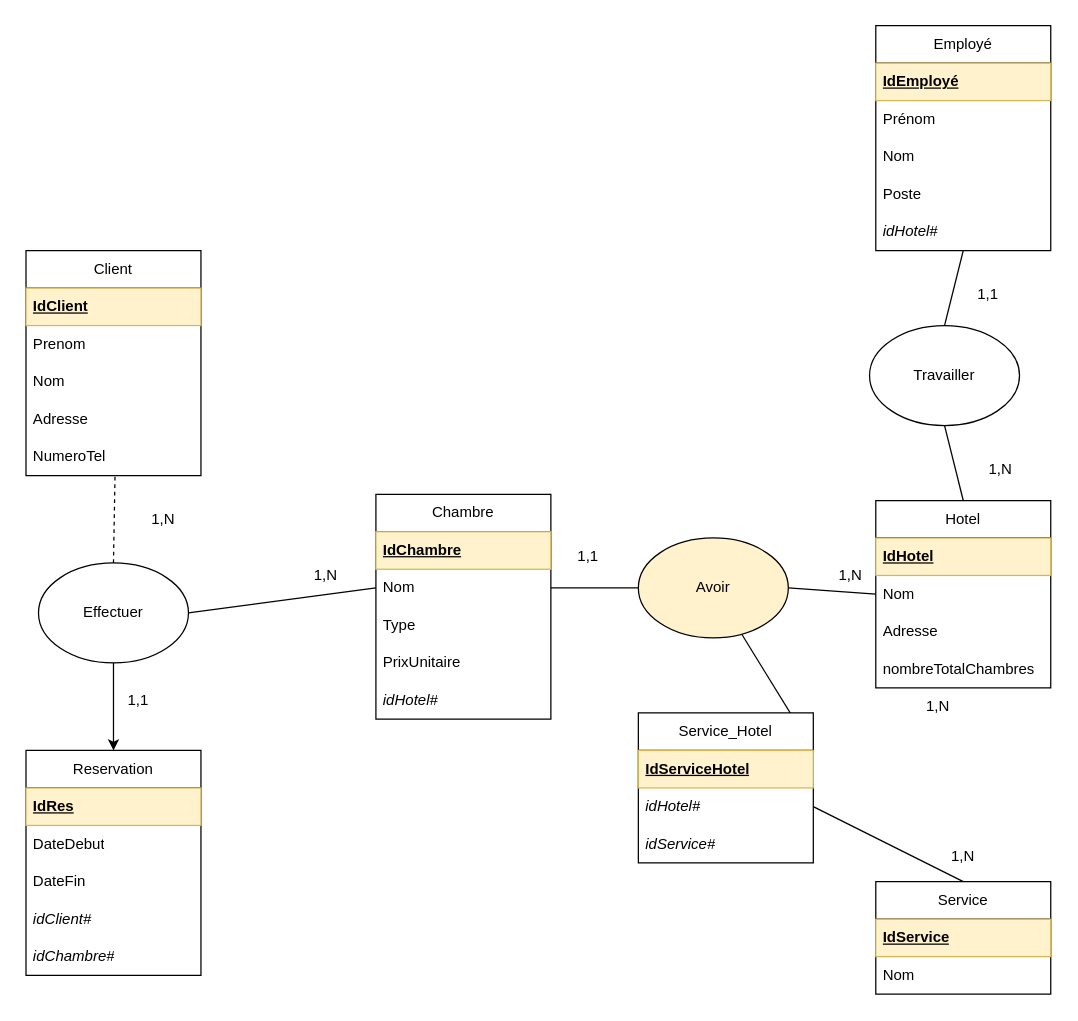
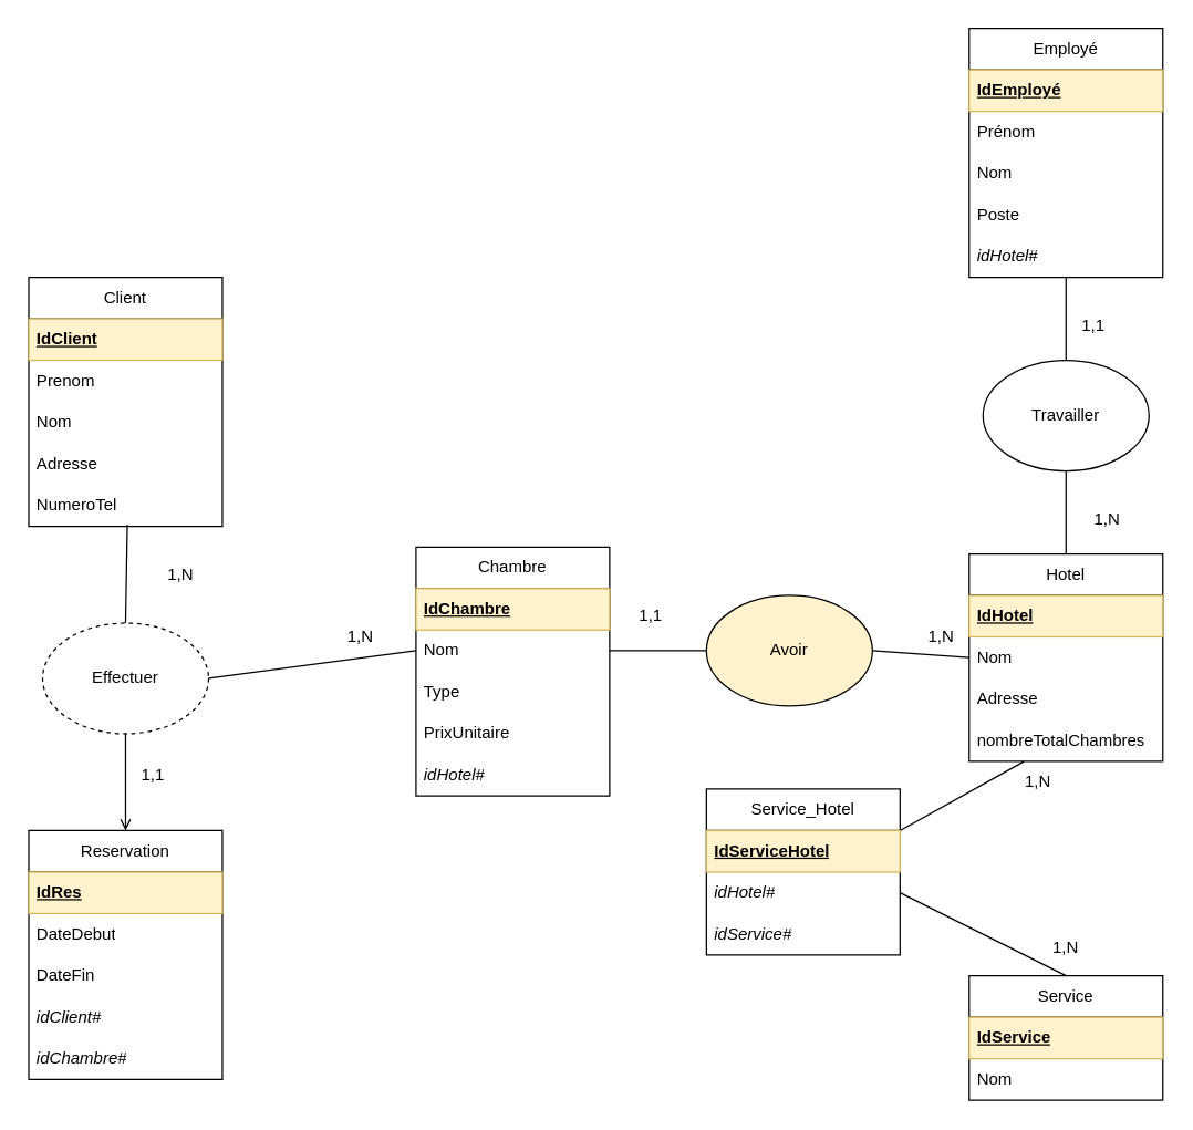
  <mxCell id="0" />
  <mxCell id="1" parent="0" />
  <mxCell id="2" value="Hotel" style="swimlane;fontStyle=0;childLayout=stackLayout;horizontal=1;startSize=30;horizontalStack=0;resizeParent=1;resizeParentMax=0;resizeLast=0;collapsible=1;marginBottom=0;whiteSpace=wrap;html=1;" parent="1" vertex="1"><mxGeometry x="700" y="400" width="140" height="150" as="geometry" /></mxCell>
  <mxCell id="3" value="&lt;u&gt;&lt;b&gt;IdHotel&lt;/b&gt;&lt;/u&gt;" style="text;strokeColor=#d6b656;fillColor=#fff2cc;align=left;verticalAlign=middle;spacingLeft=4;spacingRight=4;overflow=hidden;points=[[0,0.5],[1,0.5]];portConstraint=eastwest;rotatable=0;whiteSpace=wrap;html=1;" parent="2" vertex="1"><mxGeometry y="30" width="140" height="30" as="geometry" /></mxCell>
  <mxCell id="4" value="Nom" style="text;strokeColor=none;fillColor=none;align=left;verticalAlign=middle;spacingLeft=4;spacingRight=4;overflow=hidden;points=[[0,0.5],[1,0.5]];portConstraint=eastwest;rotatable=0;whiteSpace=wrap;html=1;" parent="2" vertex="1"><mxGeometry y="60" width="140" height="30" as="geometry" /></mxCell>
  <mxCell id="5" value="Adresse" style="text;strokeColor=none;fillColor=none;align=left;verticalAlign=middle;spacingLeft=4;spacingRight=4;overflow=hidden;points=[[0,0.5],[1,0.5]];portConstraint=eastwest;rotatable=0;whiteSpace=wrap;html=1;" parent="2" vertex="1"><mxGeometry y="90" width="140" height="30" as="geometry" /></mxCell>
  <mxCell id="6" value="nombreTotalChambres" style="text;strokeColor=none;fillColor=none;align=left;verticalAlign=middle;spacingLeft=4;spacingRight=4;overflow=hidden;points=[[0,0.5],[1,0.5]];portConstraint=eastwest;rotatable=0;whiteSpace=wrap;html=1;" vertex="1" parent="2"><mxGeometry y="120" width="140" height="30" as="geometry" /></mxCell>
  <mxCell id="7" value="Chambre" style="swimlane;fontStyle=0;childLayout=stackLayout;horizontal=1;startSize=30;horizontalStack=0;resizeParent=1;resizeParentMax=0;resizeLast=0;collapsible=1;marginBottom=0;whiteSpace=wrap;html=1;" parent="1" vertex="1"><mxGeometry x="300" y="395" width="140" height="180" as="geometry" /></mxCell>
  <mxCell id="8" value="&lt;u&gt;&lt;b&gt;IdChambre&lt;/b&gt;&lt;/u&gt;" style="text;strokeColor=#d6b656;fillColor=#fff2cc;align=left;verticalAlign=middle;spacingLeft=4;spacingRight=4;overflow=hidden;points=[[0,0.5],[1,0.5]];portConstraint=eastwest;rotatable=0;whiteSpace=wrap;html=1;" parent="7" vertex="1"><mxGeometry y="30" width="140" height="30" as="geometry" /></mxCell>
  <mxCell id="9" value="Nom" style="text;strokeColor=none;fillColor=none;align=left;verticalAlign=middle;spacingLeft=4;spacingRight=4;overflow=hidden;points=[[0,0.5],[1,0.5]];portConstraint=eastwest;rotatable=0;whiteSpace=wrap;html=1;" parent="7" vertex="1"><mxGeometry y="60" width="140" height="30" as="geometry" /></mxCell>
  <mxCell id="10" value="Type" style="text;strokeColor=none;fillColor=none;align=left;verticalAlign=middle;spacingLeft=4;spacingRight=4;overflow=hidden;points=[[0,0.5],[1,0.5]];portConstraint=eastwest;rotatable=0;whiteSpace=wrap;html=1;" parent="7" vertex="1"><mxGeometry y="90" width="140" height="30" as="geometry" /></mxCell>
  <mxCell id="11" value="PrixUnitaire" style="text;strokeColor=none;fillColor=none;align=left;verticalAlign=middle;spacingLeft=4;spacingRight=4;overflow=hidden;points=[[0,0.5],[1,0.5]];portConstraint=eastwest;rotatable=0;whiteSpace=wrap;html=1;" parent="7" vertex="1"><mxGeometry y="120" width="140" height="30" as="geometry" /></mxCell>
  <mxCell id="12" value="&lt;i&gt;idHotel#&lt;/i&gt;" style="text;strokeColor=none;fillColor=none;align=left;verticalAlign=middle;spacingLeft=4;spacingRight=4;overflow=hidden;points=[[0,0.5],[1,0.5]];portConstraint=eastwest;rotatable=0;whiteSpace=wrap;html=1;" parent="7" vertex="1"><mxGeometry y="150" width="140" height="30" as="geometry" /></mxCell>
  <mxCell id="13" value="Client" style="swimlane;fontStyle=0;childLayout=stackLayout;horizontal=1;startSize=30;horizontalStack=0;resizeParent=1;resizeParentMax=0;resizeLast=0;collapsible=1;marginBottom=0;whiteSpace=wrap;html=1;" parent="1" vertex="1"><mxGeometry x="20" y="200" width="140" height="180" as="geometry" /></mxCell>
  <mxCell id="14" value="&lt;u&gt;&lt;b&gt;IdClient&lt;/b&gt;&lt;/u&gt;" style="text;strokeColor=#d6b656;fillColor=#fff2cc;align=left;verticalAlign=middle;spacingLeft=4;spacingRight=4;overflow=hidden;points=[[0,0.5],[1,0.5]];portConstraint=eastwest;rotatable=0;whiteSpace=wrap;html=1;" parent="13" vertex="1"><mxGeometry y="30" width="140" height="30" as="geometry" /></mxCell>
  <mxCell id="15" value="Prenom" style="text;strokeColor=none;fillColor=none;align=left;verticalAlign=middle;spacingLeft=4;spacingRight=4;overflow=hidden;points=[[0,0.5],[1,0.5]];portConstraint=eastwest;rotatable=0;whiteSpace=wrap;html=1;" parent="13" vertex="1"><mxGeometry y="60" width="140" height="30" as="geometry" /></mxCell>
  <mxCell id="16" value="Nom" style="text;strokeColor=none;fillColor=none;align=left;verticalAlign=middle;spacingLeft=4;spacingRight=4;overflow=hidden;points=[[0,0.5],[1,0.5]];portConstraint=eastwest;rotatable=0;whiteSpace=wrap;html=1;" parent="13" vertex="1"><mxGeometry y="90" width="140" height="30" as="geometry" /></mxCell>
  <mxCell id="17" value="Adresse" style="text;strokeColor=none;fillColor=none;align=left;verticalAlign=middle;spacingLeft=4;spacingRight=4;overflow=hidden;points=[[0,0.5],[1,0.5]];portConstraint=eastwest;rotatable=0;whiteSpace=wrap;html=1;" parent="13" vertex="1"><mxGeometry y="120" width="140" height="30" as="geometry" /></mxCell>
  <mxCell id="18" value="NumeroTel" style="text;strokeColor=none;fillColor=none;align=left;verticalAlign=middle;spacingLeft=4;spacingRight=4;overflow=hidden;points=[[0,0.5],[1,0.5]];portConstraint=eastwest;rotatable=0;whiteSpace=wrap;html=1;" parent="13" vertex="1"><mxGeometry y="150" width="140" height="30" as="geometry" /></mxCell>
  <mxCell id="19" value="Employé" style="swimlane;fontStyle=0;childLayout=stackLayout;horizontal=1;startSize=30;horizontalStack=0;resizeParent=1;resizeParentMax=0;resizeLast=0;collapsible=1;marginBottom=0;whiteSpace=wrap;html=1;" parent="1" vertex="1"><mxGeometry x="700" y="20" width="140" height="180" as="geometry" /></mxCell>
  <mxCell id="20" value="&lt;u&gt;&lt;b&gt;IdEmployé&lt;/b&gt;&lt;/u&gt;" style="text;strokeColor=#d6b656;fillColor=#fff2cc;align=left;verticalAlign=middle;spacingLeft=4;spacingRight=4;overflow=hidden;points=[[0,0.5],[1,0.5]];portConstraint=eastwest;rotatable=0;whiteSpace=wrap;html=1;" parent="19" vertex="1"><mxGeometry y="30" width="140" height="30" as="geometry" /></mxCell>
  <mxCell id="21" value="Prénom" style="text;strokeColor=none;fillColor=none;align=left;verticalAlign=middle;spacingLeft=4;spacingRight=4;overflow=hidden;points=[[0,0.5],[1,0.5]];portConstraint=eastwest;rotatable=0;whiteSpace=wrap;html=1;" parent="19" vertex="1"><mxGeometry y="60" width="140" height="30" as="geometry" /></mxCell>
  <mxCell id="22" value="Nom" style="text;strokeColor=none;fillColor=none;align=left;verticalAlign=middle;spacingLeft=4;spacingRight=4;overflow=hidden;points=[[0,0.5],[1,0.5]];portConstraint=eastwest;rotatable=0;whiteSpace=wrap;html=1;" parent="19" vertex="1"><mxGeometry y="90" width="140" height="30" as="geometry" /></mxCell>
  <mxCell id="23" value="Poste" style="text;strokeColor=none;fillColor=none;align=left;verticalAlign=middle;spacingLeft=4;spacingRight=4;overflow=hidden;points=[[0,0.5],[1,0.5]];portConstraint=eastwest;rotatable=0;whiteSpace=wrap;html=1;" parent="19" vertex="1"><mxGeometry y="120" width="140" height="30" as="geometry" /></mxCell>
  <mxCell id="24" value="&lt;i&gt;idHotel#&lt;/i&gt;" style="text;strokeColor=none;fillColor=none;align=left;verticalAlign=middle;spacingLeft=4;spacingRight=4;overflow=hidden;points=[[0,0.5],[1,0.5]];portConstraint=eastwest;rotatable=0;whiteSpace=wrap;html=1;" parent="19" vertex="1"><mxGeometry y="150" width="140" height="30" as="geometry" /></mxCell>
  <mxCell id="25" value="Reservation" style="swimlane;fontStyle=0;childLayout=stackLayout;horizontal=1;startSize=30;horizontalStack=0;resizeParent=1;resizeParentMax=0;resizeLast=0;collapsible=1;marginBottom=0;whiteSpace=wrap;html=1;" parent="1" vertex="1"><mxGeometry x="20" y="600" width="140" height="180" as="geometry" /></mxCell>
  <mxCell id="26" value="&lt;u&gt;&lt;b&gt;IdRes&lt;/b&gt;&lt;/u&gt;" style="text;strokeColor=#d6b656;fillColor=#fff2cc;align=left;verticalAlign=middle;spacingLeft=4;spacingRight=4;overflow=hidden;points=[[0,0.5],[1,0.5]];portConstraint=eastwest;rotatable=0;whiteSpace=wrap;html=1;" parent="25" vertex="1"><mxGeometry y="30" width="140" height="30" as="geometry" /></mxCell>
  <mxCell id="27" value="DateDebut" style="text;strokeColor=none;fillColor=none;align=left;verticalAlign=middle;spacingLeft=4;spacingRight=4;overflow=hidden;points=[[0,0.5],[1,0.5]];portConstraint=eastwest;rotatable=0;whiteSpace=wrap;html=1;" parent="25" vertex="1"><mxGeometry y="60" width="140" height="30" as="geometry" /></mxCell>
  <mxCell id="28" value="DateFin" style="text;strokeColor=none;fillColor=none;align=left;verticalAlign=middle;spacingLeft=4;spacingRight=4;overflow=hidden;points=[[0,0.5],[1,0.5]];portConstraint=eastwest;rotatable=0;whiteSpace=wrap;html=1;" parent="25" vertex="1"><mxGeometry y="90" width="140" height="30" as="geometry" /></mxCell>
  <mxCell id="29" value="&lt;i&gt;idClient#&lt;/i&gt;" style="text;strokeColor=none;fillColor=none;align=left;verticalAlign=middle;spacingLeft=4;spacingRight=4;overflow=hidden;points=[[0,0.5],[1,0.5]];portConstraint=eastwest;rotatable=0;whiteSpace=wrap;html=1;" parent="25" vertex="1"><mxGeometry y="120" width="140" height="30" as="geometry" /></mxCell>
  <mxCell id="30" value="&lt;i&gt;idChambre#&lt;/i&gt;" style="text;strokeColor=none;fillColor=none;align=left;verticalAlign=middle;spacingLeft=4;spacingRight=4;overflow=hidden;points=[[0,0.5],[1,0.5]];portConstraint=eastwest;rotatable=0;whiteSpace=wrap;html=1;" parent="25" vertex="1"><mxGeometry y="150" width="140" height="30" as="geometry" /></mxCell>
  <mxCell id="31" value="Service" style="swimlane;fontStyle=0;childLayout=stackLayout;horizontal=1;startSize=30;horizontalStack=0;resizeParent=1;resizeParentMax=0;resizeLast=0;collapsible=1;marginBottom=0;whiteSpace=wrap;html=1;" parent="1" vertex="1"><mxGeometry x="700" y="705" width="140" height="90" as="geometry" /></mxCell>
  <mxCell id="32" value="&lt;u&gt;&lt;b&gt;IdService&lt;/b&gt;&lt;/u&gt;" style="text;strokeColor=#d6b656;fillColor=#fff2cc;align=left;verticalAlign=middle;spacingLeft=4;spacingRight=4;overflow=hidden;points=[[0,0.5],[1,0.5]];portConstraint=eastwest;rotatable=0;whiteSpace=wrap;html=1;" parent="31" vertex="1"><mxGeometry y="30" width="140" height="30" as="geometry" /></mxCell>
  <mxCell id="33" value="Nom" style="text;strokeColor=none;fillColor=none;align=left;verticalAlign=middle;spacingLeft=4;spacingRight=4;overflow=hidden;points=[[0,0.5],[1,0.5]];portConstraint=eastwest;rotatable=0;whiteSpace=wrap;html=1;" parent="31" vertex="1"><mxGeometry y="60" width="140" height="30" as="geometry" /></mxCell>
  <mxCell id="34" value="" style="endArrow=none;html=1;rounded=0;entryX=1;entryY=0.5;entryDx=0;entryDy=0;exitX=0.5;exitY=0;exitDx=0;exitDy=0;" parent="1" source="31" target="57" edge="1"><mxGeometry width="50" height="50" relative="1" as="geometry"><mxPoint x="780" y="590" as="sourcePoint" /><mxPoint x="770" y="660" as="targetPoint" /></mxGeometry></mxCell>
- <mxCell id="35" value="" style="endArrow=none;html=1;rounded=0;exitX=1;exitY=0.25;exitDx=0;exitDy=0;" parent="1" source="55" target="38" edge="1"><mxGeometry width="50" height="50" relative="1" as="geometry"><mxPoint x="770" y="580" as="sourcePoint" /><mxPoint x="770" y="530" as="targetPoint" /></mxGeometry></mxCell>
+ <mxCell id="35" value="" style="endArrow=none;html=1;rounded=0;exitX=1;exitY=0.25;exitDx=0;exitDy=0;entryX=0.282;entryY=1.004;entryDx=0;entryDy=0;entryPerimeter=0;" parent="1" source="55" target="6" edge="1"><mxGeometry width="50" height="50" relative="1" as="geometry"><mxPoint x="770" y="580" as="sourcePoint" /><mxPoint x="770" y="530" as="targetPoint" /></mxGeometry></mxCell>
  <mxCell id="36" value="1,N" style="text;html=1;align=center;verticalAlign=middle;whiteSpace=wrap;rounded=0;" parent="1" vertex="1"><mxGeometry x="740" y="670" width="60" height="30" as="geometry" /></mxCell>
  <mxCell id="37" value="1,N" style="text;html=1;align=center;verticalAlign=middle;whiteSpace=wrap;rounded=0;" parent="1" vertex="1"><mxGeometry x="720" y="550" width="60" height="30" as="geometry" /></mxCell>
  <mxCell id="38" value="Avoir" style="ellipse;whiteSpace=wrap;html=1;fillColor=#fff2cc;" parent="1" vertex="1"><mxGeometry x="510" y="430" width="120" height="80" as="geometry" /></mxCell>
  <mxCell id="39" value="" style="endArrow=none;html=1;rounded=0;entryX=0;entryY=0.5;entryDx=0;entryDy=0;exitX=1;exitY=0.5;exitDx=0;exitDy=0;" parent="1" source="38" target="4" edge="1"><mxGeometry width="50" height="50" relative="1" as="geometry"><mxPoint x="580" y="600" as="sourcePoint" /><mxPoint x="630" y="550" as="targetPoint" /></mxGeometry></mxCell>
  <mxCell id="40" value="" style="endArrow=none;html=1;rounded=0;exitX=1;exitY=0.5;exitDx=0;exitDy=0;entryX=0;entryY=0.5;entryDx=0;entryDy=0;" parent="1" source="9" target="38" edge="1"><mxGeometry width="50" height="50" relative="1" as="geometry"><mxPoint x="430" y="610" as="sourcePoint" /><mxPoint x="480" y="560" as="targetPoint" /></mxGeometry></mxCell>
  <mxCell id="41" value="1,1" style="text;html=1;align=center;verticalAlign=middle;whiteSpace=wrap;rounded=0;" parent="1" vertex="1"><mxGeometry x="440" y="430" width="60" height="30" as="geometry" /></mxCell>
  <mxCell id="42" value="1,N" style="text;html=1;align=center;verticalAlign=middle;whiteSpace=wrap;rounded=0;" parent="1" vertex="1"><mxGeometry x="650" y="445" width="60" height="30" as="geometry" /></mxCell>
- <mxCell id="43" value="Effectuer" style="ellipse;whiteSpace=wrap;html=1;" parent="1" vertex="1"><mxGeometry x="30" y="450" width="120" height="80" as="geometry" /></mxCell>
- <mxCell id="44" value="" style="endArrow=none;html=1;rounded=0;entryX=0.509;entryY=0.962;entryDx=0;entryDy=0;entryPerimeter=0;exitX=0.5;exitY=0;exitDx=0;exitDy=0;dashed=1;" parent="1" source="43" target="18" edge="1"><mxGeometry width="50" height="50" relative="1" as="geometry"><mxPoint x="70" y="440" as="sourcePoint" /><mxPoint x="120" y="390" as="targetPoint" /></mxGeometry></mxCell>
+ <mxCell id="43" value="Effectuer" style="ellipse;whiteSpace=wrap;html=1;dashed=1;" parent="1" vertex="1"><mxGeometry x="30" y="450" width="120" height="80" as="geometry" /></mxCell>
+ <mxCell id="44" value="" style="endArrow=none;html=1;rounded=0;entryX=0.509;entryY=0.962;entryDx=0;entryDy=0;entryPerimeter=0;exitX=0.5;exitY=0;exitDx=0;exitDy=0;" parent="1" source="43" target="18" edge="1"><mxGeometry width="50" height="50" relative="1" as="geometry"><mxPoint x="70" y="440" as="sourcePoint" /><mxPoint x="120" y="390" as="targetPoint" /></mxGeometry></mxCell>
  <mxCell id="45" value="1,N" style="text;html=1;align=center;verticalAlign=middle;whiteSpace=wrap;rounded=0;" parent="1" vertex="1"><mxGeometry x="100" y="400" width="60" height="30" as="geometry" /></mxCell>
  <mxCell id="46" value="1,1" style="text;html=1;align=center;verticalAlign=middle;whiteSpace=wrap;rounded=0;" parent="1" vertex="1"><mxGeometry x="80" y="545" width="60" height="30" as="geometry" /></mxCell>
  <mxCell id="47" value="" style="endArrow=none;html=1;rounded=0;entryX=0;entryY=0.5;entryDx=0;entryDy=0;exitX=1;exitY=0.5;exitDx=0;exitDy=0;" parent="1" source="43" target="9" edge="1"><mxGeometry width="50" height="50" relative="1" as="geometry"><mxPoint y="500" as="sourcePoint" x="200" /><mxPoint x="250" y="450" as="targetPoint" /></mxGeometry></mxCell>
  <mxCell id="48" value="1,N" style="text;html=1;align=center;verticalAlign=middle;whiteSpace=wrap;rounded=0;" parent="1" vertex="1"><mxGeometry x="230" y="445" width="60" height="30" as="geometry" /></mxCell>
- <mxCell id="49" value="" style="endArrow=classic;html=1;rounded=0;exitX=0.5;exitY=1;exitDx=0;exitDy=0;entryX=0.5;entryY=0;entryDx=0;entryDy=0;" parent="1" source="43" target="25" edge="1"><mxGeometry width="50" height="50" relative="1" as="geometry"><mxPoint x="-110" y="670" as="sourcePoint" /><mxPoint x="-60" y="620" as="targetPoint" /></mxGeometry></mxCell>
- <mxCell id="50" value="Travailler" style="ellipse;whiteSpace=wrap;html=1;" parent="1" vertex="1"><mxGeometry x="695" y="260" width="120" height="80" as="geometry" /></mxCell>
+ <mxCell id="49" value="" style="endArrow=open;html=1;rounded=0;exitX=0.5;exitY=1;exitDx=0;exitDy=0;entryX=0.5;entryY=0;entryDx=0;entryDy=0;" parent="1" source="43" target="25" edge="1"><mxGeometry width="50" height="50" relative="1" as="geometry"><mxPoint x="-110" y="670" as="sourcePoint" /><mxPoint x="-60" y="620" as="targetPoint" /></mxGeometry></mxCell>
+ <mxCell id="50" value="Travailler" style="ellipse;whiteSpace=wrap;html=1;" parent="1" vertex="1"><mxGeometry x="710" y="260" width="120" height="80" as="geometry" /></mxCell>
  <mxCell id="51" value="" style="endArrow=none;html=1;rounded=0;exitX=0.5;exitY=0;exitDx=0;exitDy=0;" parent="1" source="50" edge="1"><mxGeometry width="50" height="50" relative="1" as="geometry"><mxPoint x="630" y="270" as="sourcePoint" /><mxPoint x="770" y="200" as="targetPoint" /></mxGeometry></mxCell>
  <mxCell id="52" value="" style="endArrow=none;html=1;rounded=0;entryX=0.5;entryY=1;entryDx=0;entryDy=0;exitX=0.5;exitY=0;exitDx=0;exitDy=0;" parent="1" source="2" target="50" edge="1"><mxGeometry width="50" height="50" relative="1" as="geometry"><mxPoint x="780" y="270" as="sourcePoint" /><mxPoint x="782" y="220" as="targetPoint" /></mxGeometry></mxCell>
  <mxCell id="53" value="1,1" style="text;html=1;align=center;verticalAlign=middle;whiteSpace=wrap;rounded=0;" parent="1" vertex="1"><mxGeometry x="760" y="220" width="60" height="30" as="geometry" /></mxCell>
  <mxCell id="54" value="1,N" style="text;html=1;align=center;verticalAlign=middle;whiteSpace=wrap;rounded=0;" parent="1" vertex="1"><mxGeometry x="770" y="360" width="60" height="30" as="geometry" /></mxCell>
  <mxCell id="55" value="Service_Hotel" style="swimlane;fontStyle=0;childLayout=stackLayout;horizontal=1;startSize=30;horizontalStack=0;resizeParent=1;resizeParentMax=0;resizeLast=0;collapsible=1;marginBottom=0;whiteSpace=wrap;html=1;" parent="1" vertex="1"><mxGeometry x="510" y="570" width="140" height="120" as="geometry" /></mxCell>
  <mxCell id="56" value="&lt;u&gt;&lt;b&gt;IdServiceHotel&lt;/b&gt;&lt;/u&gt;" style="text;strokeColor=#d6b656;fillColor=#fff2cc;align=left;verticalAlign=middle;spacingLeft=4;spacingRight=4;overflow=hidden;points=[[0,0.5],[1,0.5]];portConstraint=eastwest;rotatable=0;whiteSpace=wrap;html=1;" parent="55" vertex="1"><mxGeometry y="30" width="140" height="30" as="geometry" /></mxCell>
  <mxCell id="57" value="&lt;i&gt;idHotel#&lt;/i&gt;" style="text;strokeColor=none;fillColor=none;align=left;verticalAlign=middle;spacingLeft=4;spacingRight=4;overflow=hidden;points=[[0,0.5],[1,0.5]];portConstraint=eastwest;rotatable=0;whiteSpace=wrap;html=1;" parent="55" vertex="1"><mxGeometry y="60" width="140" height="30" as="geometry" /></mxCell>
  <mxCell id="58" value="&lt;i&gt;idService#&lt;/i&gt;" style="text;strokeColor=none;fillColor=none;align=left;verticalAlign=middle;spacingLeft=4;spacingRight=4;overflow=hidden;points=[[0,0.5],[1,0.5]];portConstraint=eastwest;rotatable=0;whiteSpace=wrap;html=1;" parent="55" vertex="1"><mxGeometry y="90" width="140" height="30" as="geometry" /></mxCell>
